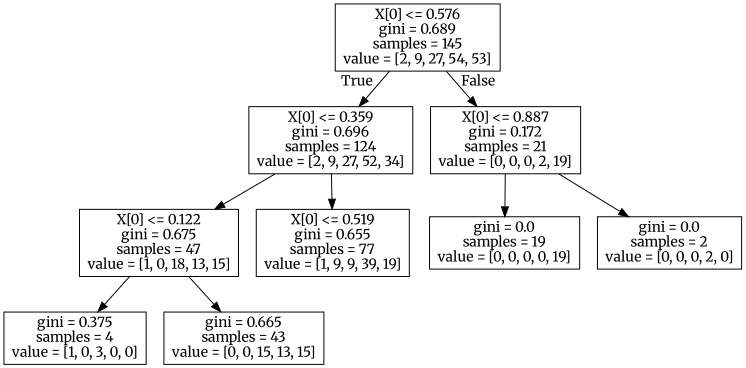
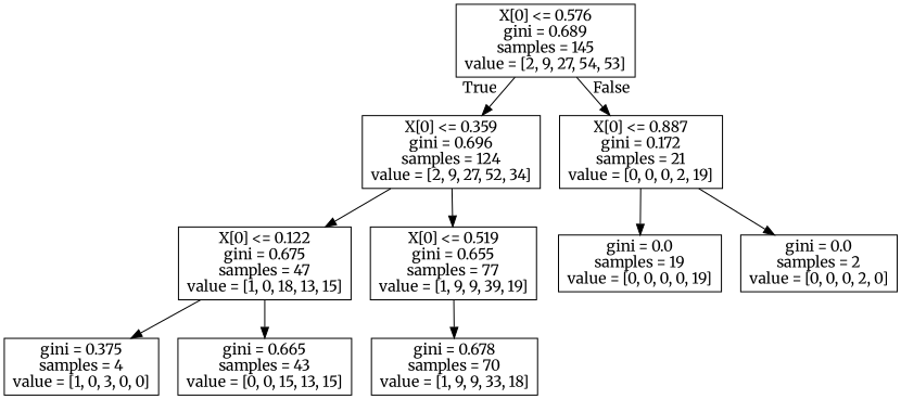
  digraph {
    fontname=Merriweather
    node [fontname=Merriweather shape=box]
    edge [fontname=Merriweather]
    n1 [label="X[0] <= 0.576\ngini = 0.689\nsamples = 145\nvalue = [2, 9, 27, 54, 53]"]
    n2 [label="X[0] <= 0.359\ngini = 0.696\nsamples = 124\nvalue = [2, 9, 27, 52, 34]"]
    n3 [label="X[0] <= 0.887\ngini = 0.172\nsamples = 21\nvalue = [0, 0, 0, 2, 19]"]
    n4 [label="X[0] <= 0.122\ngini = 0.675\nsamples = 47\nvalue = [1, 0, 18, 13, 15]"]
    n5 [label="X[0] <= 0.519\ngini = 0.655\nsamples = 77\nvalue = [1, 9, 9, 39, 19]"]
    n6 [label="gini = 0.0\nsamples = 19\nvalue = [0, 0, 0, 0, 19]"]
    n7 [label="gini = 0.0\nsamples = 2\nvalue = [0, 0, 0, 2, 0]"]
    n8 [label="gini = 0.375\nsamples = 4\nvalue = [1, 0, 3, 0, 0]"]
    n9 [label="gini = 0.665\nsamples = 43\nvalue = [0, 0, 15, 13, 15]"]
+   n10 [label="gini = 0.678\nsamples = 70\nvalue = [1, 9, 9, 33, 18]"]
    n1 -> n2 [headlabel=True labelangle=45 labeldistance=2.5]
    n1 -> n3 [headlabel=False labelangle=-45 labeldistance=2.5]
    n2 -> n4
    n2 -> n5
    n3 -> n6
    n3 -> n7
    n4 -> n8
    n4 -> n9
+   n5 -> n10
  }
